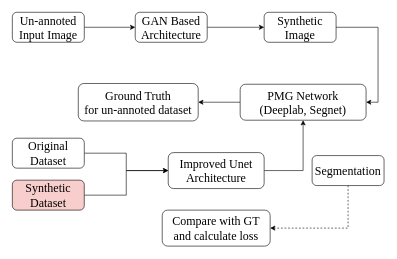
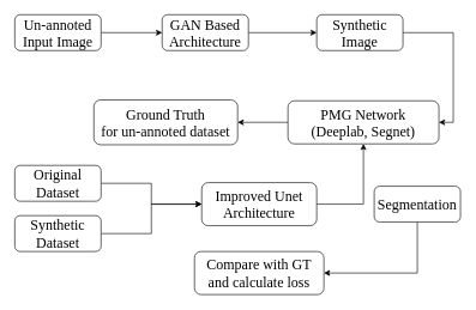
  <mxCell id="0" />
  <mxCell id="1" parent="0" />
  <mxCell id="2" style="edgeStyle=orthogonalEdgeStyle;rounded=0;orthogonalLoop=1;jettySize=auto;html=1;exitX=1;exitY=0.5;exitDx=0;exitDy=0;entryX=0;entryY=0.5;entryDx=0;entryDy=0;" parent="1" source="3" target="7" edge="1"><mxGeometry relative="1" as="geometry" /></mxCell>
  <mxCell id="3" value="&lt;font style=&quot;font-size: 20px;&quot; face=&quot;Times New Roman&quot;&gt;Un-annoted&lt;br&gt;Input Image&lt;/font&gt;" style="rounded=1;whiteSpace=wrap;html=1;" parent="1" vertex="1"><mxGeometry x="20" y="20" width="120" height="50" as="geometry" /></mxCell>
  <mxCell id="4" style="edgeStyle=orthogonalEdgeStyle;rounded=0;orthogonalLoop=1;jettySize=auto;html=1;exitX=1;exitY=0.5;exitDx=0;exitDy=0;entryX=1;entryY=0.5;entryDx=0;entryDy=0;" parent="1" source="5" target="9" edge="1"><mxGeometry relative="1" as="geometry" /></mxCell>
  <mxCell id="5" value="&lt;font style=&quot;font-size: 20px;&quot; face=&quot;Times New Roman&quot;&gt;Synthetic Image&lt;/font&gt;" style="rounded=1;whiteSpace=wrap;html=1;" parent="1" vertex="1"><mxGeometry x="440" y="20" width="120" height="50" as="geometry" /></mxCell>
  <mxCell id="6" style="edgeStyle=orthogonalEdgeStyle;rounded=0;orthogonalLoop=1;jettySize=auto;html=1;exitX=1;exitY=0.5;exitDx=0;exitDy=0;entryX=0;entryY=0.5;entryDx=0;entryDy=0;" parent="1" source="7" target="5" edge="1"><mxGeometry relative="1" as="geometry" /></mxCell>
  <mxCell id="7" value="&lt;font face=&quot;Times New Roman&quot;&gt;&lt;span style=&quot;font-size: 20px;&quot;&gt;GAN Based Architecture&lt;/span&gt;&lt;/font&gt;" style="rounded=1;whiteSpace=wrap;html=1;" parent="1" vertex="1"><mxGeometry x="225" y="20" width="120" height="50" as="geometry" /></mxCell>
  <mxCell id="8" style="edgeStyle=orthogonalEdgeStyle;rounded=0;orthogonalLoop=1;jettySize=auto;html=1;exitX=0;exitY=0.5;exitDx=0;exitDy=0;entryX=1;entryY=0.5;entryDx=0;entryDy=0;" parent="1" source="9" target="10" edge="1"><mxGeometry relative="1" as="geometry" /></mxCell>
  <mxCell id="9" value="&lt;font style=&quot;font-size: 20px;&quot; face=&quot;Times New Roman&quot;&gt;PMG Network&lt;br&gt;(Deeplab, Segnet)&lt;/font&gt;" style="rounded=1;whiteSpace=wrap;html=1;" parent="1" vertex="1"><mxGeometry x="400" y="140" width="210" height="60" as="geometry" /></mxCell>
  <mxCell id="10" value="&lt;font style=&quot;font-size: 20px;&quot; face=&quot;Times New Roman&quot;&gt;Ground Truth&lt;br&gt;for un-annoted dataset&lt;br&gt;&lt;/font&gt;" style="rounded=1;whiteSpace=wrap;html=1;" parent="1" vertex="1"><mxGeometry x="130" y="138.75" width="200" height="62.5" as="geometry" /></mxCell>
  <mxCell id="11" style="edgeStyle=orthogonalEdgeStyle;rounded=0;orthogonalLoop=1;jettySize=auto;html=1;exitX=1;exitY=0.5;exitDx=0;exitDy=0;entryX=0;entryY=0.5;entryDx=0;entryDy=0;" parent="1" source="12" target="16" edge="1"><mxGeometry relative="1" as="geometry" /></mxCell>
  <mxCell id="12" value="&lt;font style=&quot;font-size: 20px;&quot; face=&quot;Times New Roman&quot;&gt;Original Dataset&lt;/font&gt;" style="rounded=1;whiteSpace=wrap;html=1;" parent="1" vertex="1"><mxGeometry x="20" y="230" width="120" height="50" as="geometry" /></mxCell>
  <mxCell id="13" style="edgeStyle=orthogonalEdgeStyle;rounded=0;orthogonalLoop=1;jettySize=auto;html=1;exitX=1;exitY=0.5;exitDx=0;exitDy=0;entryX=0;entryY=0.5;entryDx=0;entryDy=0;" parent="1" source="14" target="16" edge="1"><mxGeometry relative="1" as="geometry" /></mxCell>
- <mxCell id="14" value="&lt;font style=&quot;font-size: 20px;&quot; face=&quot;Times New Roman&quot;&gt;Synthetic&lt;br&gt;Dataset&lt;br&gt;&lt;/font&gt;" style="rounded=1;whiteSpace=wrap;html=1;fillColor=#f8cecc;" parent="1" vertex="1"><mxGeometry x="20" y="300" width="120" height="50" as="geometry" /></mxCell>
+ <mxCell id="14" value="&lt;font style=&quot;font-size: 20px;&quot; face=&quot;Times New Roman&quot;&gt;Synthetic&lt;br&gt;Dataset&lt;br&gt;&lt;/font&gt;" style="rounded=1;whiteSpace=wrap;html=1;" parent="1" vertex="1"><mxGeometry x="20" y="300" width="120" height="50" as="geometry" /></mxCell>
  <mxCell id="15" style="edgeStyle=orthogonalEdgeStyle;rounded=0;orthogonalLoop=1;jettySize=auto;html=1;exitX=1;exitY=0.5;exitDx=0;exitDy=0;" parent="1" source="16" target="9" edge="1"><mxGeometry relative="1" as="geometry" /></mxCell>
  <mxCell id="16" value="&lt;font face=&quot;Times New Roman&quot;&gt;&lt;span style=&quot;font-size: 20px;&quot;&gt;Improved Unet Architecture&lt;/span&gt;&lt;/font&gt;" style="rounded=1;whiteSpace=wrap;html=1;" parent="1" vertex="1"><mxGeometry x="280" y="254" width="160" height="60" as="geometry" /></mxCell>
- <mxCell id="17" style="edgeStyle=orthogonalEdgeStyle;rounded=0;orthogonalLoop=1;jettySize=auto;html=1;exitX=0.5;exitY=1;exitDx=0;exitDy=0;entryX=1;entryY=0.5;entryDx=0;entryDy=0;dashed=1;" parent="1" source="18" target="19" edge="1"><mxGeometry relative="1" as="geometry" /></mxCell>
+ <mxCell id="17" style="edgeStyle=orthogonalEdgeStyle;rounded=0;orthogonalLoop=1;jettySize=auto;html=1;exitX=0.5;exitY=1;exitDx=0;exitDy=0;entryX=1;entryY=0.5;entryDx=0;entryDy=0;" parent="1" source="18" target="19" edge="1"><mxGeometry relative="1" as="geometry" /></mxCell>
  <mxCell id="18" value="&lt;font style=&quot;font-size: 20px;&quot; face=&quot;Times New Roman&quot;&gt;Segmentation&lt;/font&gt;" style="rounded=1;whiteSpace=wrap;html=1;" parent="1" vertex="1"><mxGeometry x="520" y="259" width="120" height="50" as="geometry" /></mxCell>
  <mxCell id="19" value="&lt;font face=&quot;Times New Roman&quot;&gt;&lt;span style=&quot;font-size: 20px;&quot;&gt;Compare with GT&lt;br&gt;and calculate loss&lt;br&gt;&lt;/span&gt;&lt;/font&gt;" style="rounded=1;whiteSpace=wrap;html=1;" parent="1" vertex="1"><mxGeometry x="270" y="350" width="180" height="60" as="geometry" /></mxCell>
